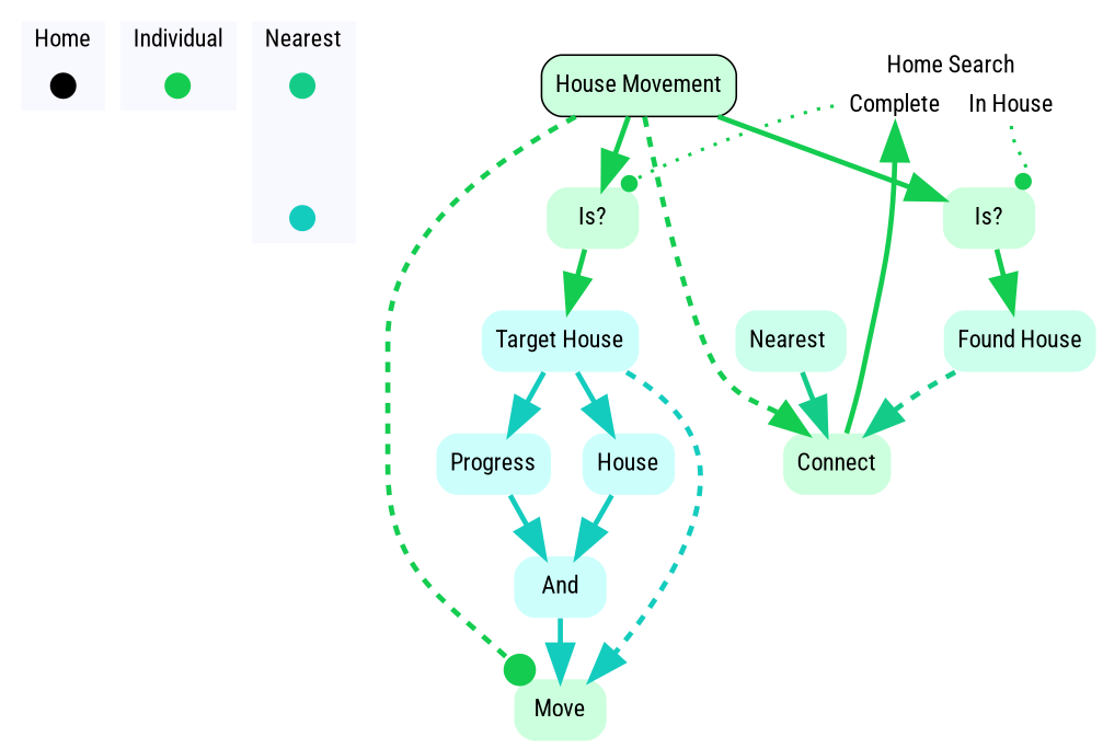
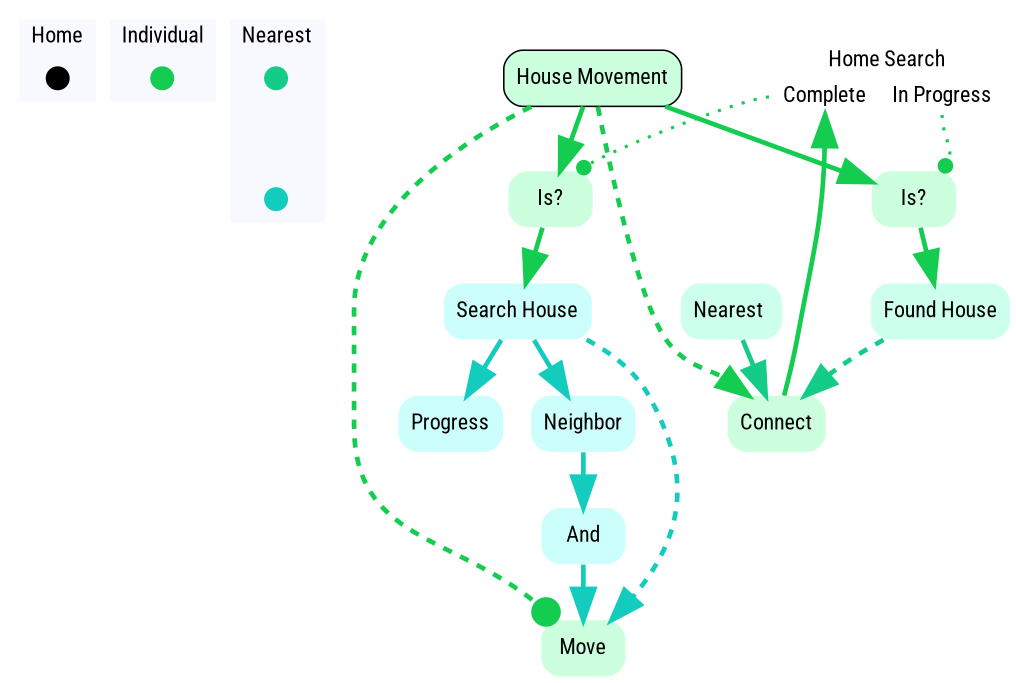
  digraph {
    fontname="Roboto Condensed"
    node [color="0.388, 0.2, 1.0" fontname="Roboto Condensed" shape=none style="rounded,filled"]
    edge [fontname="Roboto Condensed" color="0.388, 0.9 , 0.8" penwidth=3.0 arrowsize=2.0]
    contextOverview [color=black fixedsize=true fontcolor=white height=.2 shape=point style=filled width=.2]
    houseMovementOverview [color="0.388, 0.9 , 0.8" fixedsize=true fontcolor=white height=.2 shape=point style=filled width=.2]
    foundHouseOverview [color="0.438, 0.9 , 0.8" fixedsize=true fontcolor=white height=.2 shape=point style=filled width=.2]
    targetHouseOverview [color="0.487, 0.9 , 0.8" fixedsize=true fontcolor=white height=.2 shape=point style=filled width=.2]
-   n5 [color=none fillcolor=white label="{<individualhomeSearch> Home Search | {<individualhomeSearchcomplete> Complete|<individualhomeSearchinProgress> In House}}" shape=record style=filled]
+   n5 [color=none fillcolor=white label="{<individualhomeSearch> Home Search | {<individualhomeSearchcomplete> Complete|<individualhomeSearchinProgress> In Progress}}" shape=record style=filled]
    n6 [label="Is?"]
    n7 [label="Is?"]
    n8 [color=gray fillcolor="0.438, 0.2, 1.0" label="Found House"]
-   n9 [color=gray fillcolor="0.487, 0.2, 1.0" label="Target House"]
+   n9 [color=gray fillcolor="0.487, 0.2, 1.0" label="Search House"]
    n10 [color=black fillcolor="0.388, 0.2, 1.0" label="House Movement" shape=box]
    n11 [label=Connect]
    n12 [label=Move]
    n13 [color="0.487, 0.2, 1.0" label=Progress]
-   n14 [color="0.487, 0.2, 1.0" label=House]
+   n14 [color="0.487, 0.2, 1.0" label=Neighbor]
    n15 [color="0.438, 0.2, 1.0" label="Nearest "]
    n16 [color="0.487, 0.2, 1.0" label=And]
    subgraph cluster_1 {
      color=white
      fillcolor=ghostwhite
      label=Home
      labeljust=l
      style=filled
      contextOverview
    }
    subgraph cluster_2 {
      color=white
      fillcolor=ghostwhite
      label=Individual
      labeljust=l
      nodesep=0.1
      style=filled
      houseMovementOverview
    }
    subgraph cluster_3 {
      color=white
      fillcolor=ghostwhite
      label=Nearest
      labeljust=l
      nodesep=0.1
      style=filled
      foundHouseOverview
      targetHouseOverview
    }
    foundHouseOverview -> targetHouseOverview [style=invis color="" penwidth="" arrowsize=""]
    n5 -> n6 [arrowhead=dot headport=ne penwidth=2.0 style=dotted tailport=individualhomeSearchinProgress arrowsize=""]
    n5 -> n7 [arrowhead=dot headport=ne penwidth=2.0 style=dotted tailport=individualhomeSearchcomplete arrowsize=""]
    n6 -> n8
    n7 -> n9
    n8 -> n11 [color="0.438, 0.9 , 0.8" headport=ne style=dashed]
    n9 -> n12 [color="0.487, 0.9 , 0.8" headport=ne style=dashed]
    n9 -> n13 [color="0.487, 0.9 , 0.8"]
    n9 -> n14 [color="0.487, 0.9 , 0.8"]
    n10 -> n6
    n10 -> n7
    n10 -> n11 [headport=nw style=dashed]
    n10 -> n12 [arrowhead=dot headport=nw style=dashed]
    n11 -> n5 [headport=individualhomeSearchcomplete]
-   n13 -> n16 [color="0.487, 0.9 , 0.8"]
    n14 -> n16 [color="0.487, 0.9 , 0.8"]
    n15 -> n11 [color="0.438, 0.9 , 0.8"]
    n16 -> n12 [color="0.487, 0.9 , 0.8"]
  }
